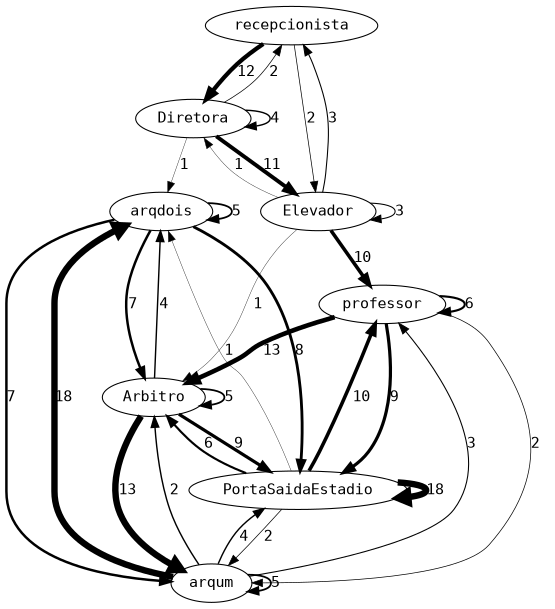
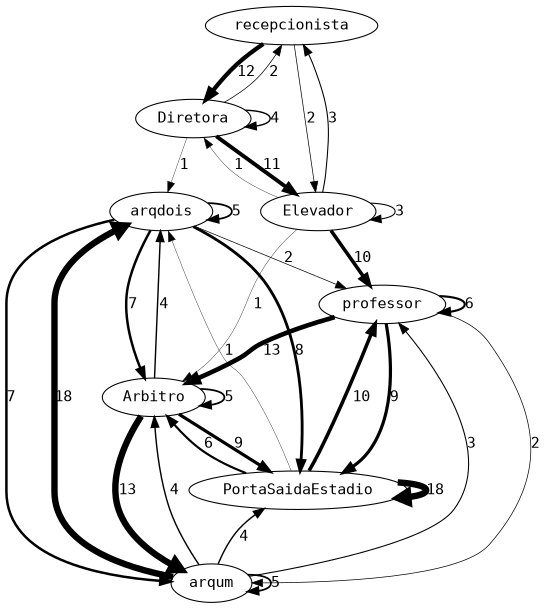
  strict digraph {
    fontname="DejaVu Sans Mono"
    splines=true
    node [fontname="DejaVu Sans Mono"]
    edge [fontname="DejaVu Sans Mono" penwidth=0.6666666666666666]
    recepcionista
    Diretora
    Elevador
    arqdois
    professor
    Arbitro
    arqum
    PortaSaidaEstadio
    recepcionista -> Diretora [label=12 penwidth=4]
    recepcionista -> Elevador [label=2]
    Diretora -> recepcionista [label=2]
    Diretora -> Diretora [label=4 penwidth=1.3333333333333333]
    Diretora -> Elevador [label=11 penwidth=3.6666666666666665]
    Diretora -> arqdois [label=1 penwidth=0.3333333333333333]
    Elevador -> recepcionista [label=3 penwidth=1]
    Elevador -> Diretora [label=1 penwidth=0.3333333333333333]
    Elevador -> Elevador [label=3 penwidth=1]
    Elevador -> professor [label=10 penwidth=3.3333333333333335]
    Elevador -> Arbitro [label=1 penwidth=0.3333333333333333]
    arqdois -> arqdois [label=5 penwidth=1.6666666666666667]
+   arqdois -> professor [label=2]
    arqdois -> Arbitro [label=7 penwidth=2.3333333333333335]
    arqdois -> arqum [label=7 penwidth=2.3333333333333335]
    arqdois -> PortaSaidaEstadio [label=8 penwidth=2.6666666666666665]
    professor -> professor [label=6 penwidth=2]
    professor -> Arbitro [label=13 penwidth=4.333333333333333]
    professor -> arqum [label=2]
    professor -> PortaSaidaEstadio [label=9 penwidth=3]
    Arbitro -> arqdois [label=4 penwidth=1.3333333333333333]
    Arbitro -> Arbitro [label=5 penwidth=1.6666666666666667]
    Arbitro -> arqum [label=13 penwidth=6]
    Arbitro -> PortaSaidaEstadio [label=9 penwidth=3]
    arqum -> arqdois [label=18 penwidth=6]
    arqum -> professor [label=3 penwidth=1]
-   arqum -> Arbitro [label=2 penwidth=1.3333333333333333]
+   arqum -> Arbitro [label=4 penwidth=1.3333333333333333]
    arqum -> arqum [label=5 penwidth=1.6666666666666667]
    arqum -> PortaSaidaEstadio [label=4 penwidth=1.3333333333333333]
    PortaSaidaEstadio -> arqdois [label=1 penwidth=0.3333333333333333]
    PortaSaidaEstadio -> professor [label=10 penwidth=3.3333333333333335]
    PortaSaidaEstadio -> Arbitro [label=6 penwidth=2]
-   PortaSaidaEstadio -> arqum [label=2]
    PortaSaidaEstadio -> PortaSaidaEstadio [label=18 penwidth=6]
  }
